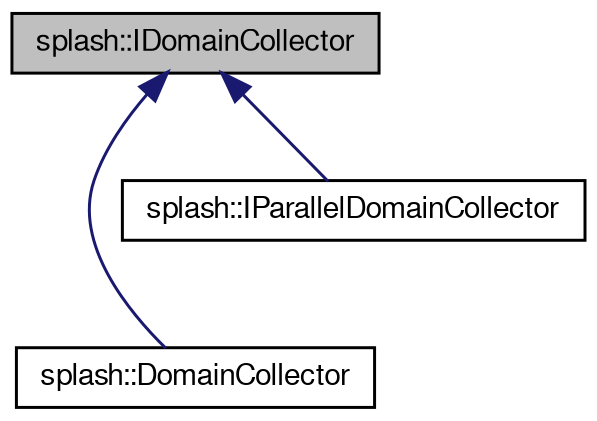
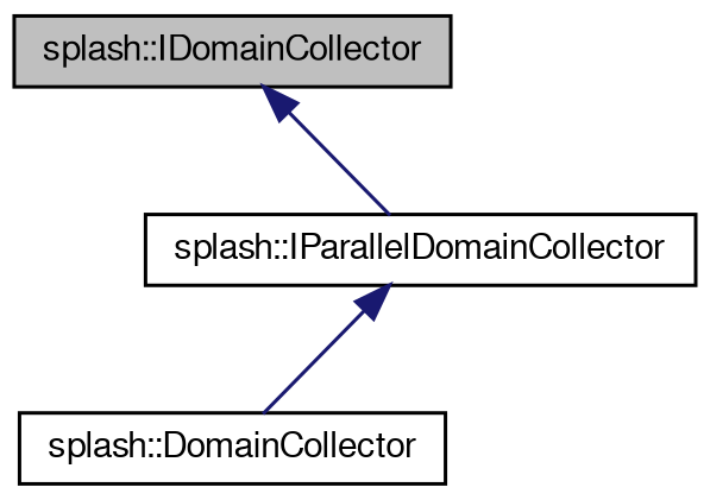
  digraph {
    node [color=black fillcolor=white fontname=FreeSans fontsize=10 shape=record style=filled]
    edge [color=midnightblue dir=back fontname=FreeSans fontsize=10 labelfontname=FreeSans labelfontsize=10 style=solid]
    n1 [fillcolor=grey75 fontcolor=black height=0.2 label="splash::IDomainCollector" width=0.4]
    n2 [height=0.2 label="splash::DomainCollector" width=0.4]
    n3 [height=0.2 label="splash::IParallelDomainCollector" width=0.4]
-   n1 -> n2
+   n3 -> n2
    n1 -> n3
  }
